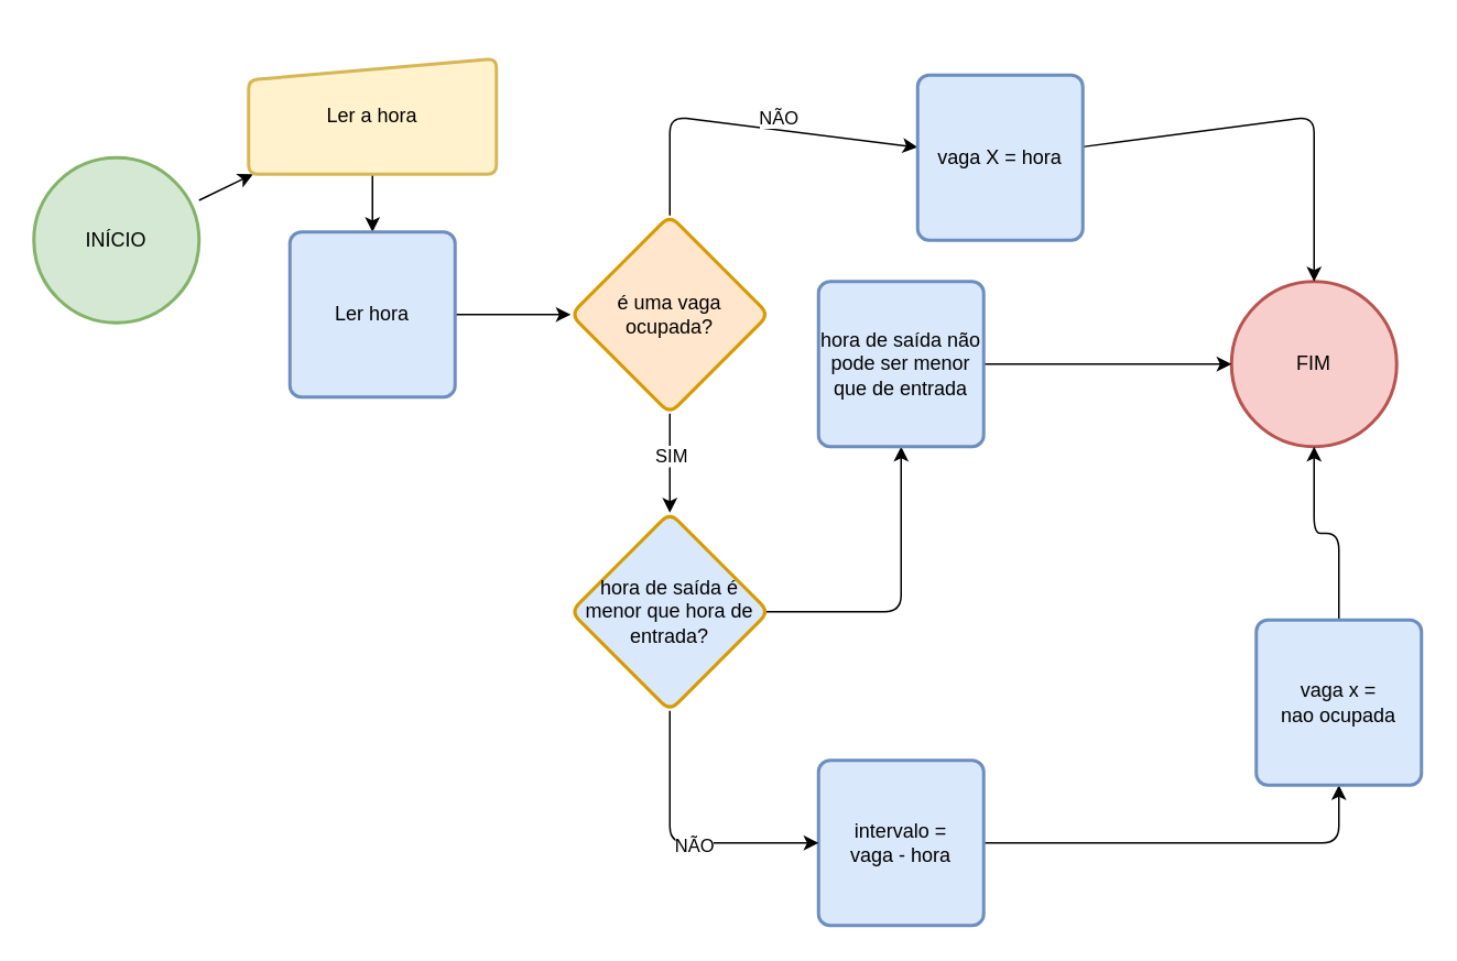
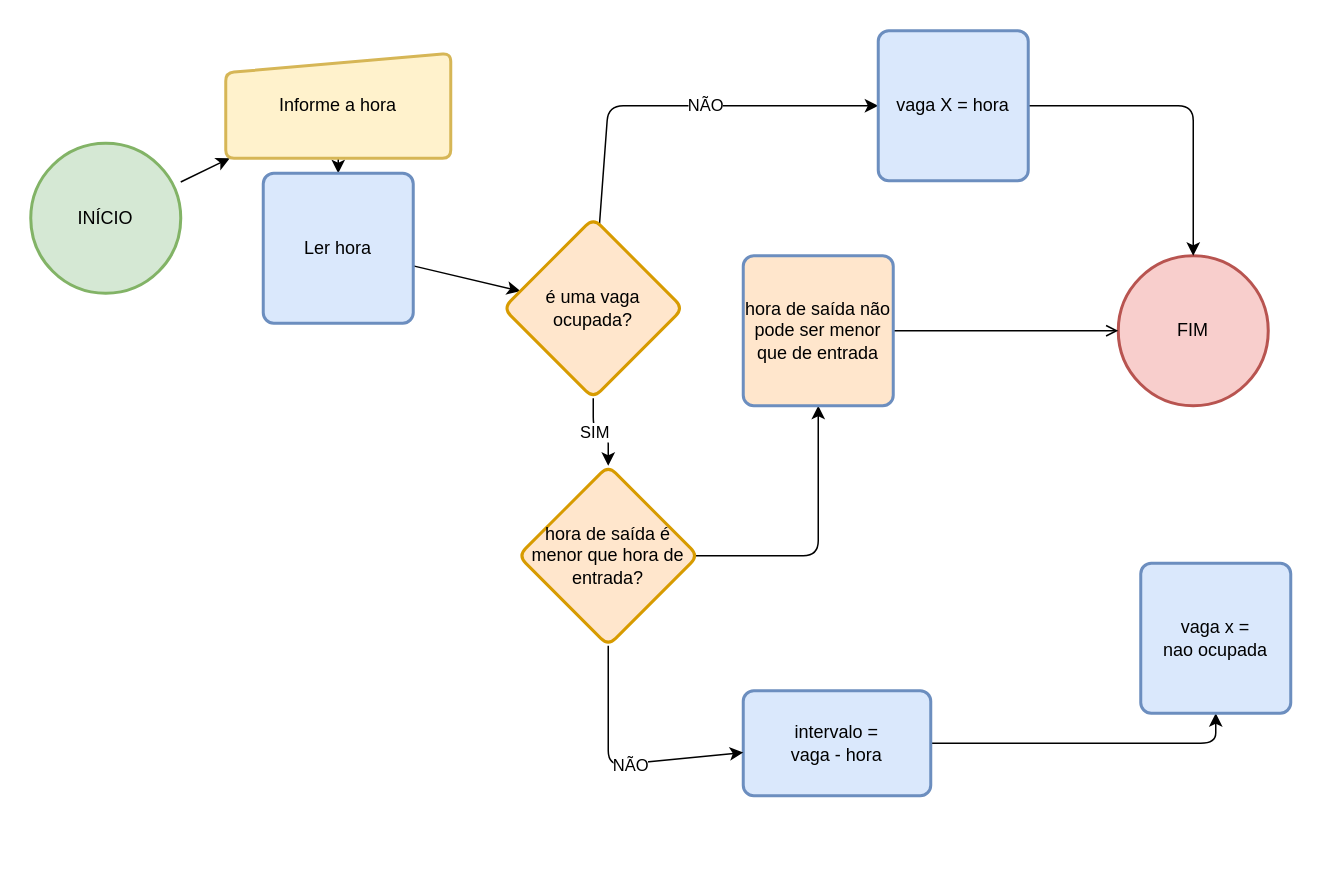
  <mxCell id="0" />
  <mxCell id="1" parent="0" />
  <mxCell id="2" value="FIM" style="strokeWidth=2;html=1;shape=mxgraph.flowchart.start_2;whiteSpace=wrap;fillColor=#f8cecc;strokeColor=#b85450;" vertex="1" parent="1"><mxGeometry x="745" y="170" width="100" height="100" as="geometry" /></mxCell>
  <mxCell id="3" value="" style="edgeStyle=none;html=1;" edge="1" parent="1" source="4" target="6"><mxGeometry relative="1" as="geometry" /></mxCell>
  <mxCell id="4" value="INÍCIO" style="strokeWidth=2;html=1;shape=mxgraph.flowchart.start_2;whiteSpace=wrap;fillColor=#d5e8d4;strokeColor=#82b366;" vertex="1" parent="1"><mxGeometry x="20" y="95" width="100" height="100" as="geometry" /></mxCell>
  <mxCell id="5" value="" style="edgeStyle=none;html=1;" edge="1" parent="1" source="6" target="8"><mxGeometry relative="1" as="geometry" /></mxCell>
- <mxCell id="6" value="Ler a hora" style="html=1;strokeWidth=2;shape=manualInput;whiteSpace=wrap;rounded=1;size=13;arcSize=11;fillColor=#fff2cc;strokeColor=#d6b656;" vertex="1" parent="1"><mxGeometry x="150" y="35" width="150" height="70" as="geometry" /></mxCell>
+ <mxCell id="6" value="Informe a hora" style="html=1;strokeWidth=2;shape=manualInput;whiteSpace=wrap;rounded=1;size=13;arcSize=11;fillColor=#fff2cc;strokeColor=#d6b656;" vertex="1" parent="1"><mxGeometry x="150" y="35" width="150" height="70" as="geometry" /></mxCell>
  <mxCell id="7" value="" style="edgeStyle=none;html=1;" edge="1" parent="1" source="8" target="13"><mxGeometry relative="1" as="geometry" /></mxCell>
- <mxCell id="8" value="Ler hora" style="rounded=1;whiteSpace=wrap;html=1;absoluteArcSize=1;arcSize=14;strokeWidth=2;fillColor=#dae8fc;strokeColor=#6c8ebf;" vertex="1" parent="1"><mxGeometry x="175" y="140" width="100" height="100" as="geometry" /></mxCell>
+ <mxCell id="8" value="Ler hora" style="rounded=1;whiteSpace=wrap;html=1;absoluteArcSize=1;arcSize=14;strokeWidth=2;fillColor=#dae8fc;strokeColor=#6c8ebf;" vertex="1" parent="1"><mxGeometry x="175" y="115" width="100" height="100" as="geometry" /></mxCell>
  <mxCell id="9" style="edgeStyle=none;html=1;" edge="1" parent="1" source="13" target="15"><mxGeometry relative="1" as="geometry"><Array as="points"><mxPoint x="405" y="70" /></Array></mxGeometry></mxCell>
  <mxCell id="10" value="NÃO" style="edgeLabel;html=1;align=center;verticalAlign=middle;resizable=0;points=[];" vertex="1" connectable="0" parent="9"><mxGeometry x="-0.4" y="-2" relative="1" as="geometry"><mxPoint x="63" y="-2" as="offset" /></mxGeometry></mxCell>
  <mxCell id="11" value="" style="edgeStyle=orthogonalEdgeStyle;html=1;" edge="1" parent="1" source="13" target="23"><mxGeometry relative="1" as="geometry" /></mxCell>
  <mxCell id="12" value="SIM" style="edgeLabel;html=1;align=center;verticalAlign=middle;resizable=0;points=[];" vertex="1" connectable="0" parent="11"><mxGeometry x="-0.156" relative="1" as="geometry"><mxPoint as="offset" /></mxGeometry></mxCell>
- <mxCell id="13" value="é uma vaga ocupada?" style="rhombus;whiteSpace=wrap;html=1;rounded=1;arcSize=14;strokeWidth=2;fillColor=#ffe6cc;strokeColor=#d79b00;" vertex="1" parent="1"><mxGeometry x="345" y="130" width="120" height="120" as="geometry" /></mxCell>
+ <mxCell id="13" value="é uma vaga ocupada?" style="rhombus;whiteSpace=wrap;html=1;rounded=1;arcSize=14;strokeWidth=2;fillColor=#ffe6cc;strokeColor=#d79b00;" vertex="1" parent="1"><mxGeometry x="335" y="145" width="120" height="120" as="geometry" /></mxCell>
  <mxCell id="14" style="edgeStyle=none;html=1;" edge="1" parent="1" source="15" target="2"><mxGeometry relative="1" as="geometry"><Array as="points"><mxPoint x="795" y="70" /></Array></mxGeometry></mxCell>
- <mxCell id="15" value="vaga X = hora" style="rounded=1;whiteSpace=wrap;html=1;absoluteArcSize=1;arcSize=14;strokeWidth=2;fillColor=#dae8fc;strokeColor=#6c8ebf;" vertex="1" parent="1"><mxGeometry x="555" y="45" width="100" height="100" as="geometry" /></mxCell>
+ <mxCell id="15" value="vaga X = hora" style="rounded=1;whiteSpace=wrap;html=1;absoluteArcSize=1;arcSize=14;strokeWidth=2;fillColor=#dae8fc;strokeColor=#6c8ebf;" vertex="1" parent="1"><mxGeometry x="585" y="20" width="100" height="100" as="geometry" /></mxCell>
  <mxCell id="16" value="" style="edgeStyle=orthogonalEdgeStyle;html=1;entryX=0.5;entryY=1;entryDx=0;entryDy=0;" edge="1" parent="1" source="17" target="19"><mxGeometry relative="1" as="geometry" /></mxCell>
- <mxCell id="17" value="intervalo =&lt;div&gt;vaga - hora&lt;/div&gt;" style="rounded=1;whiteSpace=wrap;html=1;absoluteArcSize=1;arcSize=14;strokeWidth=2;fillColor=#dae8fc;strokeColor=#6c8ebf;" vertex="1" parent="1"><mxGeometry x="495" y="460" width="100" height="100" as="geometry" /></mxCell>
- <mxCell id="18" style="edgeStyle=orthogonalEdgeStyle;html=1;" edge="1" parent="1" source="19" target="2"><mxGeometry relative="1" as="geometry" /></mxCell>
+ <mxCell id="17" value="intervalo =&lt;div&gt;vaga - hora&lt;/div&gt;" style="rounded=1;whiteSpace=wrap;html=1;absoluteArcSize=1;arcSize=14;strokeWidth=2;fillColor=#dae8fc;strokeColor=#6c8ebf;" vertex="1" parent="1"><mxGeometry x="495" y="460" width="125" height="70" as="geometry" /></mxCell>
  <mxCell id="19" value="vaga x =&lt;div&gt;nao ocupada&lt;/div&gt;" style="rounded=1;whiteSpace=wrap;html=1;absoluteArcSize=1;arcSize=14;strokeWidth=2;fillColor=#dae8fc;strokeColor=#6c8ebf;" vertex="1" parent="1"><mxGeometry x="760" y="375" width="100" height="100" as="geometry" /></mxCell>
  <mxCell id="20" style="edgeStyle=none;html=1;" edge="1" parent="1" source="23" target="17"><mxGeometry relative="1" as="geometry"><Array as="points"><mxPoint x="405" y="510" /></Array></mxGeometry></mxCell>
  <mxCell id="21" value="NÃO" style="edgeLabel;html=1;align=center;verticalAlign=middle;resizable=0;points=[];" vertex="1" connectable="0" parent="20"><mxGeometry x="0.103" y="-1" relative="1" as="geometry"><mxPoint as="offset" /></mxGeometry></mxCell>
  <mxCell id="22" style="edgeStyle=none;html=1;" edge="1" parent="1" target="25"><mxGeometry relative="1" as="geometry"><mxPoint x="430" y="370" as="sourcePoint" /><Array as="points"><mxPoint x="545" y="370" /></Array></mxGeometry></mxCell>
- <mxCell id="23" value="hora de saída é menor que hora de entrada?" style="rhombus;whiteSpace=wrap;html=1;rounded=1;arcSize=14;strokeWidth=2;fillColor=#dae8fc;strokeColor=#d79b00;" vertex="1" parent="1"><mxGeometry x="345" y="310" width="120" height="120" as="geometry" /></mxCell>
- <mxCell id="24" style="edgeStyle=none;html=1;" edge="1" parent="1" source="25" target="2"><mxGeometry relative="1" as="geometry" /></mxCell>
- <mxCell id="25" value="hora de saída não pode ser menor que de entrada" style="rounded=1;whiteSpace=wrap;html=1;absoluteArcSize=1;arcSize=14;strokeWidth=2;fillColor=#dae8fc;strokeColor=#6c8ebf;" vertex="1" parent="1"><mxGeometry x="495" y="170" width="100" height="100" as="geometry" /></mxCell>
+ <mxCell id="23" value="hora de saída é menor que hora de entrada?" style="rhombus;whiteSpace=wrap;html=1;rounded=1;arcSize=14;strokeWidth=2;fillColor=#ffe6cc;strokeColor=#d79b00;" vertex="1" parent="1"><mxGeometry x="345" y="310" width="120" height="120" as="geometry" /></mxCell>
+ <mxCell id="24" style="edgeStyle=none;html=1;endArrow=open;" edge="1" parent="1" source="25" target="2"><mxGeometry relative="1" as="geometry" /></mxCell>
+ <mxCell id="25" value="hora de saída não pode ser menor que de entrada" style="rounded=1;whiteSpace=wrap;html=1;absoluteArcSize=1;arcSize=14;strokeWidth=2;fillColor=#ffe6cc;strokeColor=#6c8ebf;" vertex="1" parent="1"><mxGeometry x="495" y="170" width="100" height="100" as="geometry" /></mxCell>
